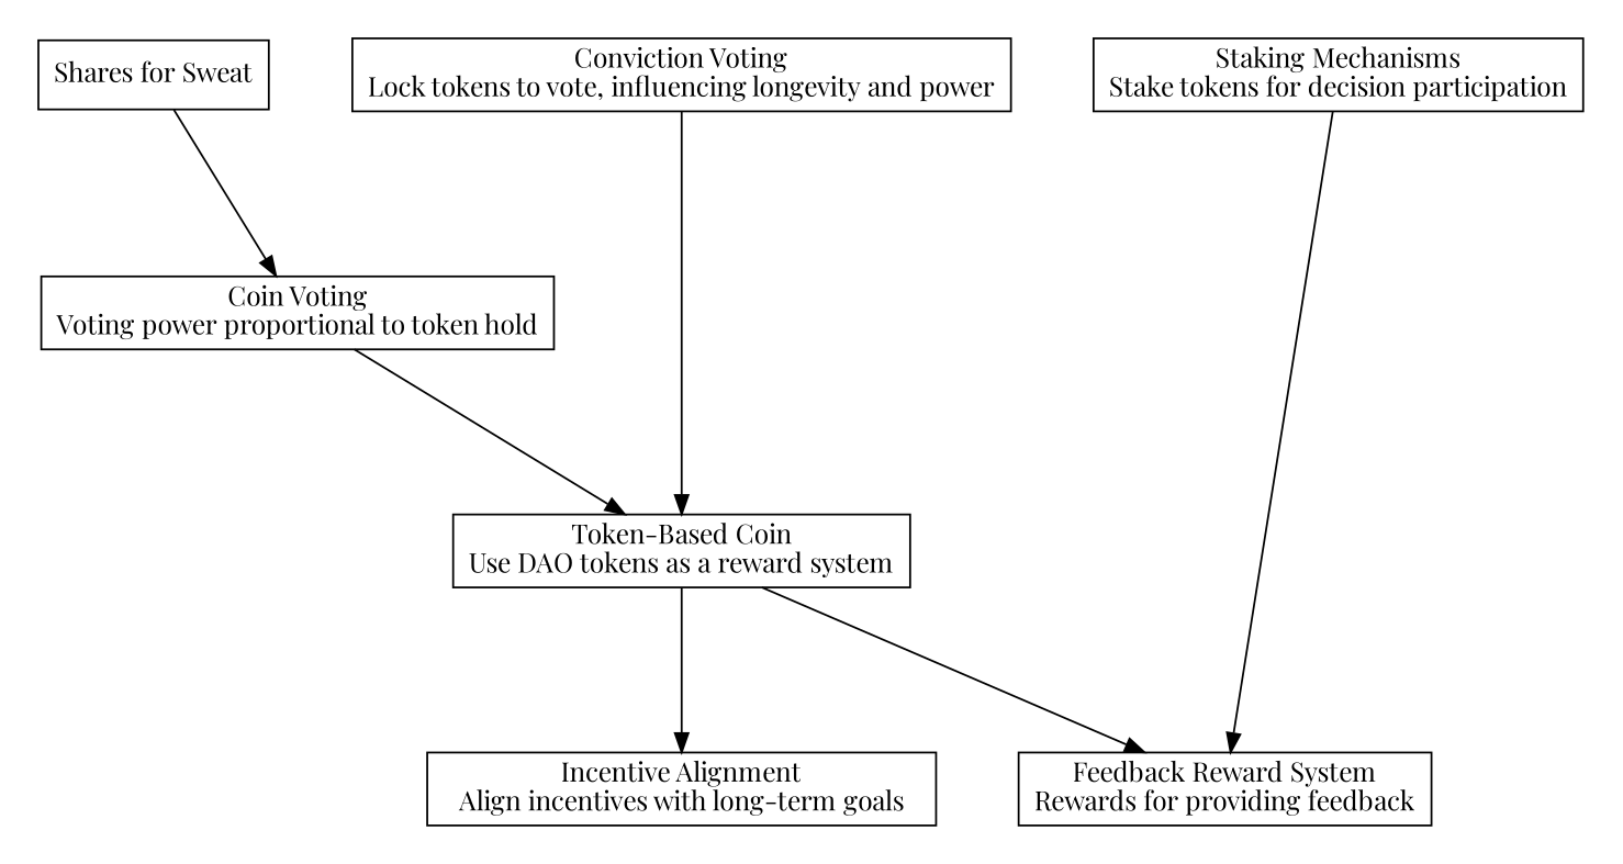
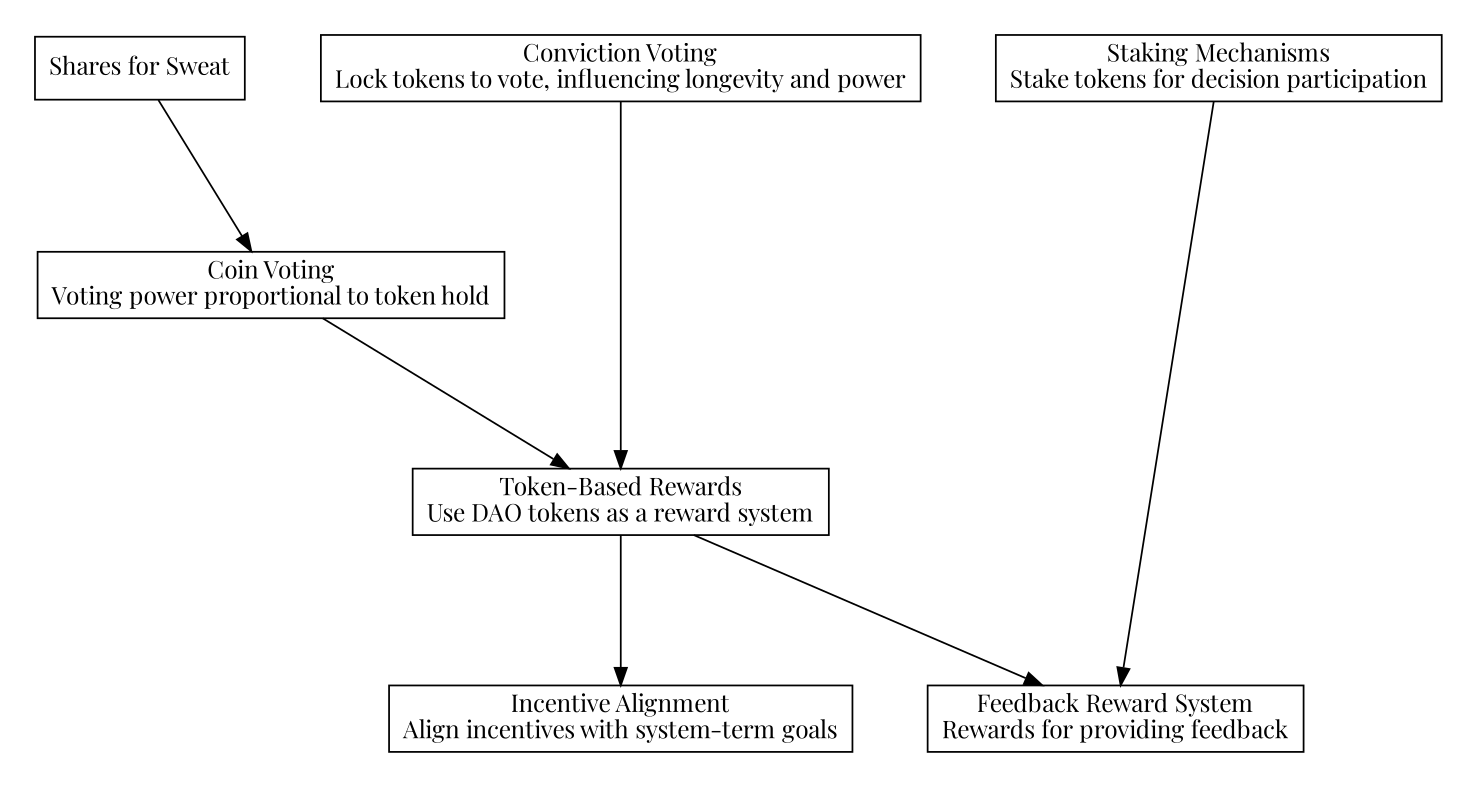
  digraph {
    fontname="Playfair Display"
    nodesep=0.6
    rankdir=TB
    ranksep=1.2
    node [fontname="Playfair Display" shape=box]
    edge [fontname="Playfair Display"]
-   n1 [label="Incentive Alignment\nAlign incentives with long-term goals"]
+   n1 [label="Incentive Alignment\nAlign incentives with system-term goals"]
    n2 [label="Feedback Reward System\nRewards for providing feedback"]
    n3 [label="Staking Mechanisms\nStake tokens for decision participation"]
    n4 [label="Coin Voting\nVoting power proportional to token hold"]
    n5 [label="Conviction Voting\nLock tokens to vote, influencing longevity and power"]
    "Shares for Sweat"
-   n7 [label="Token-Based Coin\nUse DAO tokens as a reward system"]
+   n7 [label="Token-Based Rewards\nUse DAO tokens as a reward system"]
    subgraph cluster_1 {
      rank=min
      style=invis
      n1
      n2
    }
    subgraph cluster_2 {
      rank=max
      style=invis
      n3
      n4
      n5
      "Shares for Sweat"
    }
    n3 -> n2
    n4 -> n7
    n5 -> n7
    "Shares for Sweat" -> n4
    n7 -> n1
    n7 -> n2
  }
